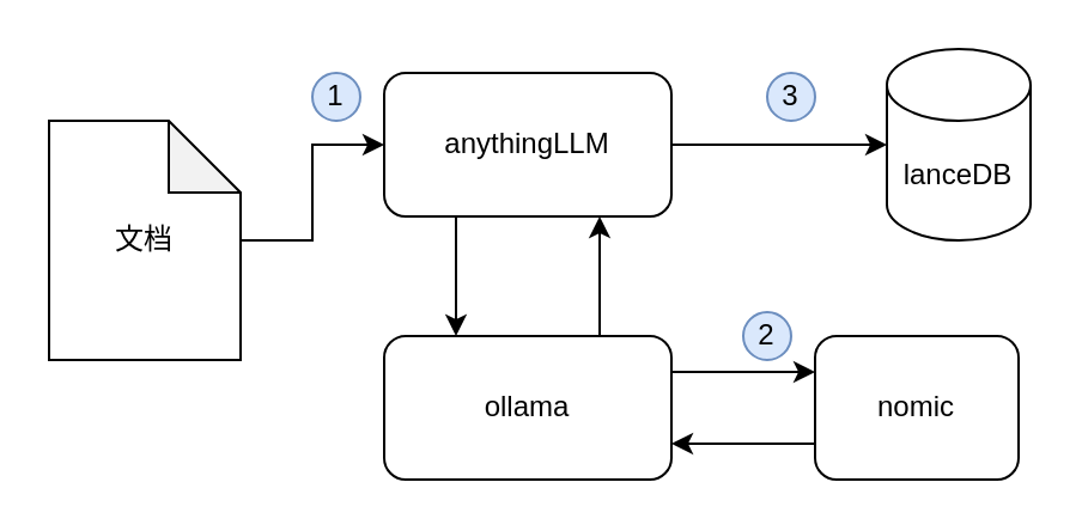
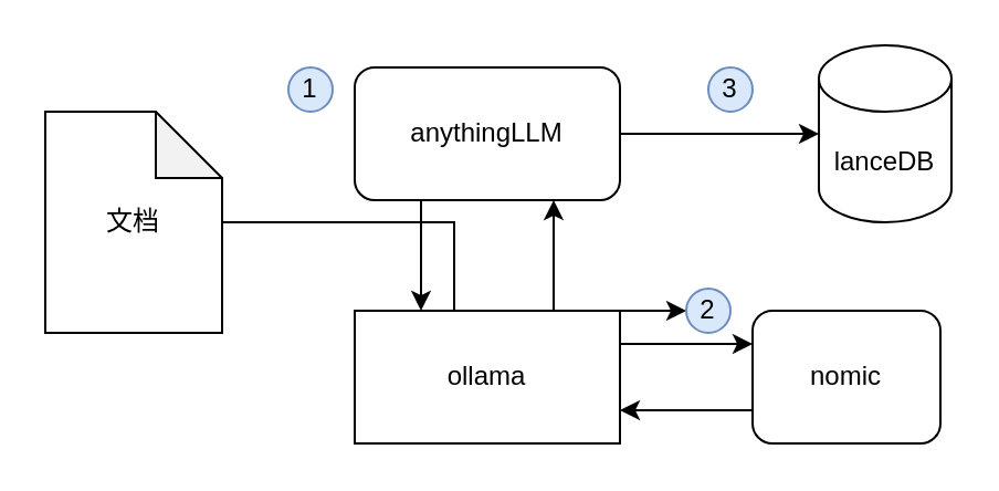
  <mxCell id="0" />
  <mxCell id="1" parent="0" />
- <mxCell id="2" value="" style="edgeStyle=orthogonalEdgeStyle;rounded=0;orthogonalLoop=1;jettySize=auto;html=1;" edge="1" parent="1" source="3" target="5"><mxGeometry relative="1" as="geometry" /></mxCell>
+ <mxCell id="2" value="" style="edgeStyle=orthogonalEdgeStyle;rounded=0;orthogonalLoop=1;jettySize=auto;html=1;" edge="1" parent="1" source="3" target="14"><mxGeometry relative="1" as="geometry" /></mxCell>
  <mxCell id="3" value="文档" style="shape=note;whiteSpace=wrap;html=1;backgroundOutline=1;darkOpacity=0.05;" vertex="1" parent="1"><mxGeometry x="20" y="50" width="80" height="100" as="geometry" /></mxCell>
  <mxCell id="4" style="edgeStyle=orthogonalEdgeStyle;rounded=0;orthogonalLoop=1;jettySize=auto;html=1;exitX=0.25;exitY=1;exitDx=0;exitDy=0;entryX=0.25;entryY=0;entryDx=0;entryDy=0;" edge="1" parent="1" source="5" target="8"><mxGeometry relative="1" as="geometry" /></mxCell>
  <mxCell id="5" value="anythingLLM" style="rounded=1;whiteSpace=wrap;html=1;" vertex="1" parent="1"><mxGeometry x="160" y="30" width="120" height="60" as="geometry" /></mxCell>
  <mxCell id="6" style="edgeStyle=orthogonalEdgeStyle;rounded=0;orthogonalLoop=1;jettySize=auto;html=1;exitX=0.75;exitY=0;exitDx=0;exitDy=0;entryX=0.75;entryY=1;entryDx=0;entryDy=0;" edge="1" parent="1" source="8" target="5"><mxGeometry relative="1" as="geometry" /></mxCell>
  <mxCell id="7" style="edgeStyle=orthogonalEdgeStyle;rounded=0;orthogonalLoop=1;jettySize=auto;html=1;exitX=1;exitY=0.25;exitDx=0;exitDy=0;entryX=0;entryY=0.25;entryDx=0;entryDy=0;" edge="1" parent="1" source="8" target="11"><mxGeometry relative="1" as="geometry" /></mxCell>
- <mxCell id="8" value="ollama" style="rounded=1;whiteSpace=wrap;html=1;" vertex="1" parent="1"><mxGeometry x="160" y="140" width="120" height="60" as="geometry" /></mxCell>
+ <mxCell id="8" value="ollama" style="whiteSpace=wrap;html=1;rounded=0;" vertex="1" parent="1"><mxGeometry x="160" y="140" width="120" height="60" as="geometry" /></mxCell>
  <mxCell id="9" value="lanceDB" style="shape=cylinder3;whiteSpace=wrap;html=1;boundedLbl=1;backgroundOutline=1;size=15;" vertex="1" parent="1"><mxGeometry x="370" y="20" width="60" height="80" as="geometry" /></mxCell>
  <mxCell id="10" style="edgeStyle=orthogonalEdgeStyle;rounded=0;orthogonalLoop=1;jettySize=auto;html=1;exitX=0;exitY=0.75;exitDx=0;exitDy=0;entryX=1;entryY=0.75;entryDx=0;entryDy=0;" edge="1" parent="1" source="11" target="8"><mxGeometry relative="1" as="geometry" /></mxCell>
  <mxCell id="11" value="nomic" style="rounded=1;whiteSpace=wrap;html=1;" vertex="1" parent="1"><mxGeometry x="340" y="140" width="85" height="60" as="geometry" /></mxCell>
  <mxCell id="12" style="edgeStyle=orthogonalEdgeStyle;rounded=0;orthogonalLoop=1;jettySize=auto;html=1;exitX=1;exitY=0.5;exitDx=0;exitDy=0;entryX=0;entryY=0.5;entryDx=0;entryDy=0;entryPerimeter=0;" edge="1" parent="1" source="5" target="9"><mxGeometry relative="1" as="geometry" /></mxCell>
  <mxCell id="13" value="1" style="ellipse;whiteSpace=wrap;html=1;aspect=fixed;fillColor=#dae8fc;strokeColor=#6c8ebf;" vertex="1" parent="1"><mxGeometry x="130" y="30" width="20" height="20" as="geometry" /></mxCell>
  <mxCell id="14" value="2" style="ellipse;whiteSpace=wrap;html=1;aspect=fixed;fillColor=#dae8fc;strokeColor=#6c8ebf;" vertex="1" parent="1"><mxGeometry x="310" y="130" width="20" height="20" as="geometry" /></mxCell>
  <mxCell id="15" value="3" style="ellipse;whiteSpace=wrap;html=1;aspect=fixed;fillColor=#dae8fc;strokeColor=#6c8ebf;" vertex="1" parent="1"><mxGeometry x="320" y="30" width="20" height="20" as="geometry" /></mxCell>
